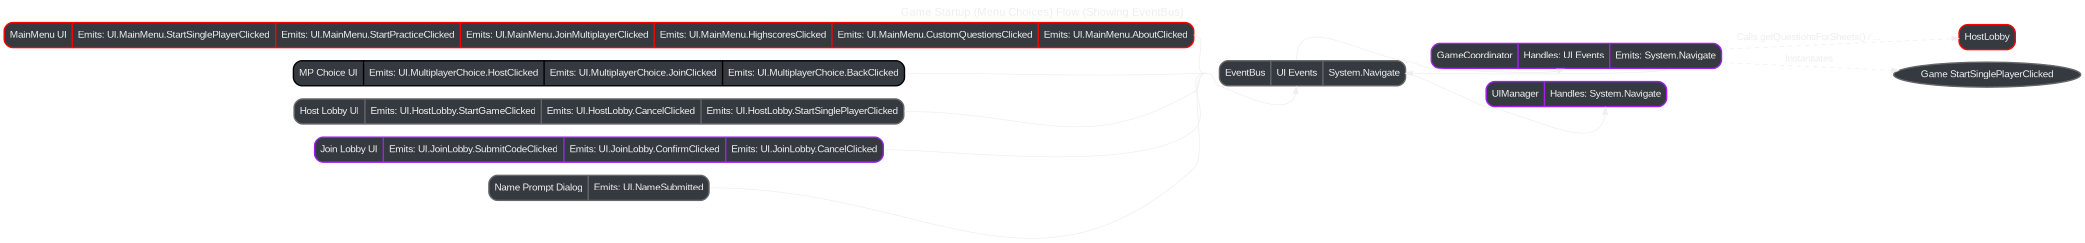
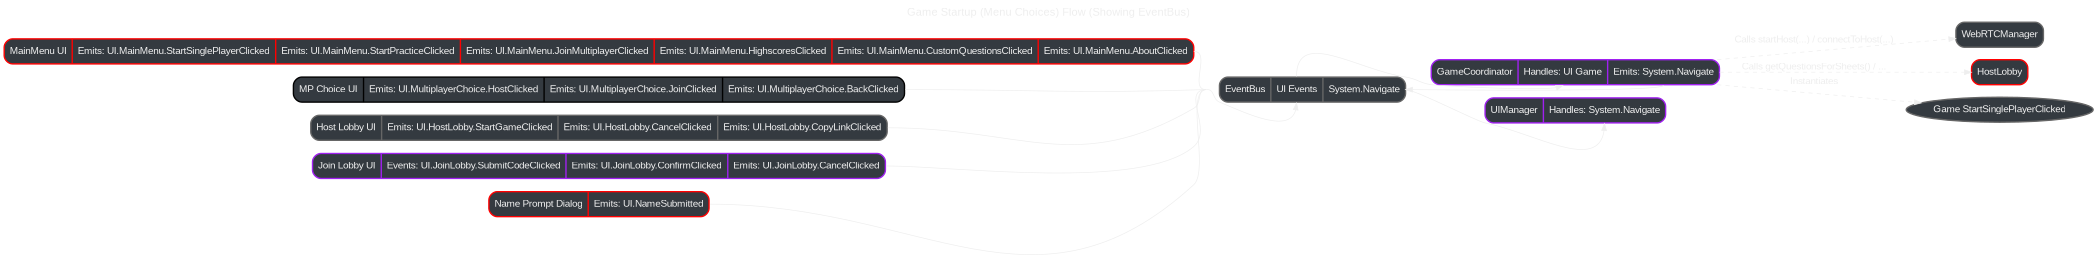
  digraph {
    concentrate=true
    fontcolor="#eeeeee"
    fontname=Arial
    fontsize=16
    label="Game Startup (Menu Choices) Flow (Showing EventBus)"
    labelloc=t
    rankdir=LR
    node [color=gray40 fillcolor="#343a40" fontcolor="#eeeeee" fontname=Arial penwidth=2 shape=record style="rounded,filled"]
    edge [color="#eeeeee" fontcolor="#eeeeee" fontname=Arial headport=evUI]
    n1 [color=red label="{ MainMenu UI | {<emits_sp> Emits: UI.MainMenu.StartSinglePlayerClicked} | {<emits_pr> Emits: UI.MainMenu.StartPracticeClicked} | {<emits_mp> Emits: UI.MainMenu.JoinMultiplayerClicked} | {<emits_hs> Emits: UI.MainMenu.HighscoresClicked} | {<emits_cq> Emits: UI.MainMenu.CustomQuestionsClicked} | {<emits_about> Emits: UI.MainMenu.AboutClicked} }"]
    n2 [label="{ EventBus | {<evUI> UI Events} | {<evNav> System.Navigate} }"]
-   n3 [color=purple label="{ GameCoordinator | {<handles_ui> Handles: UI Events} | {<emits_nav> Emits: System.Navigate} }"]
+   n3 [color=purple label="{ GameCoordinator | {<handles_ui> Handles: UI Game} | {<emits_nav> Emits: System.Navigate} }"]
    n4 [color=purple label="{ UIManager | {<handles_nav> Handles: System.Navigate} }"]
    n5 [color=black label="{ MP Choice UI | {<emits_host> Emits: UI.MultiplayerChoice.HostClicked} | {<emits_join> Emits: UI.MultiplayerChoice.JoinClicked} | {<emits_back> Emits: UI.MultiplayerChoice.BackClicked} }"]
-   n6 [label="{ Host Lobby UI | {<emits_start> Emits: UI.HostLobby.StartGameClicked} | {<emits_cancel> Emits: UI.HostLobby.CancelClicked} | {<emits_copy> Emits: UI.HostLobby.StartSinglePlayerClicked} }"]
-   n7 [color=purple label="{ Join Lobby UI | {<emits_submit> Emits: UI.JoinLobby.SubmitCodeClicked} | {<emits_confirm> Emits: UI.JoinLobby.ConfirmClicked} | {<emits_cancel> Emits: UI.JoinLobby.CancelClicked} }"]
-   n8 [label="{ Name Prompt Dialog | {<emits_name> Emits: UI.NameSubmitted} }"]
+   n6 [label="{ Host Lobby UI | {<emits_start> Emits: UI.HostLobby.StartGameClicked} | {<emits_cancel> Emits: UI.HostLobby.CancelClicked} | {<emits_copy> Emits: UI.HostLobby.CopyLinkClicked} }"]
+   n7 [color=purple label="{ Join Lobby UI | {<emits_submit> Events: UI.JoinLobby.SubmitCodeClicked} | {<emits_confirm> Emits: UI.JoinLobby.ConfirmClicked} | {<emits_cancel> Emits: UI.JoinLobby.CancelClicked} }"]
+   n8 [color=red label="{ Name Prompt Dialog | {<emits_name> Emits: UI.NameSubmitted} }"]
+   n9 [label=WebRTCManager shape=box]
    n10 [color=red label=HostLobby shape=box]
    n11 [label="Game StartSinglePlayerClicked" shape=ellipse]
    n1 -> n2 [tailport=emits_sp]
    n1 -> n2 [tailport=emits_pr]
    n1 -> n2 [tailport=emits_mp]
    n1 -> n2 [tailport=emits_hs]
    n1 -> n2 [tailport=emits_cq]
    n1 -> n2 [tailport=emits_about]
    n2 -> n3 [headport=handles_ui tailport=evUI]
    n2 -> n4 [headport=handles_nav tailport=evNav]
    n3 -> n2 [headport=evNav tailport=emits_nav]
+   n3 -> n9 [label=" Calls startHost(...) / connectToHost(...)" style=dashed]
    n3 -> n10 [label=" Calls getQuestionsForSheets() / ..." style=dashed]
    n3 -> n11 [label=" Instantiates" style=dashed]
    n5 -> n2 [tailport=emits_host]
    n5 -> n2 [tailport=emits_join]
    n5 -> n2 [tailport=emits_back]
    n6 -> n2 [tailport=emits_start]
    n6 -> n2 [tailport=emits_cancel]
    n6 -> n2 [tailport=emits_copy]
    n7 -> n2 [tailport=emits_submit]
    n7 -> n2 [tailport=emits_confirm]
    n7 -> n2 [tailport=emits_cancel]
    n8 -> n2 [tailport=emits_name]
  }
